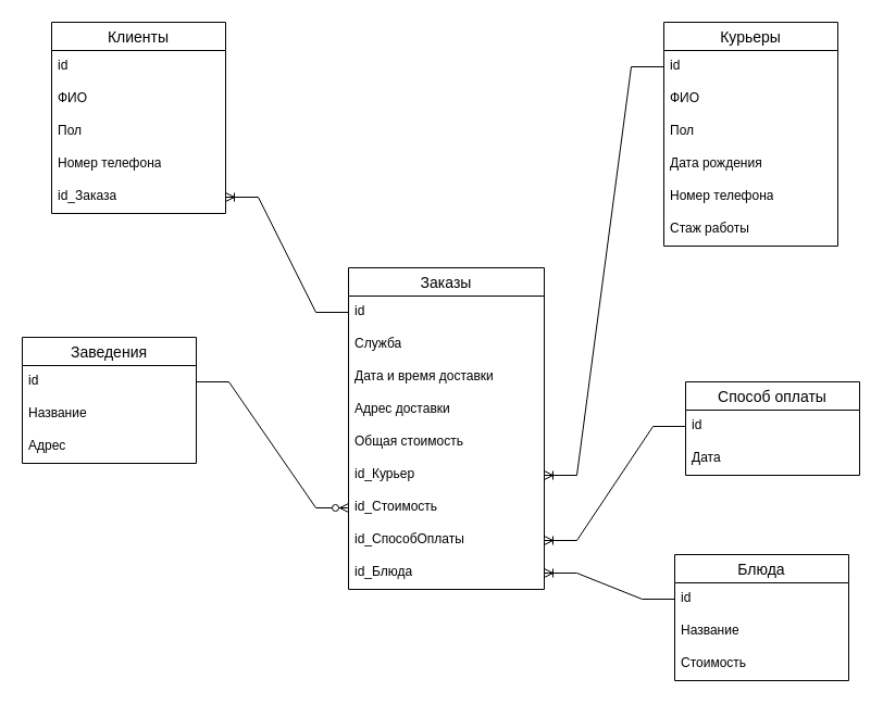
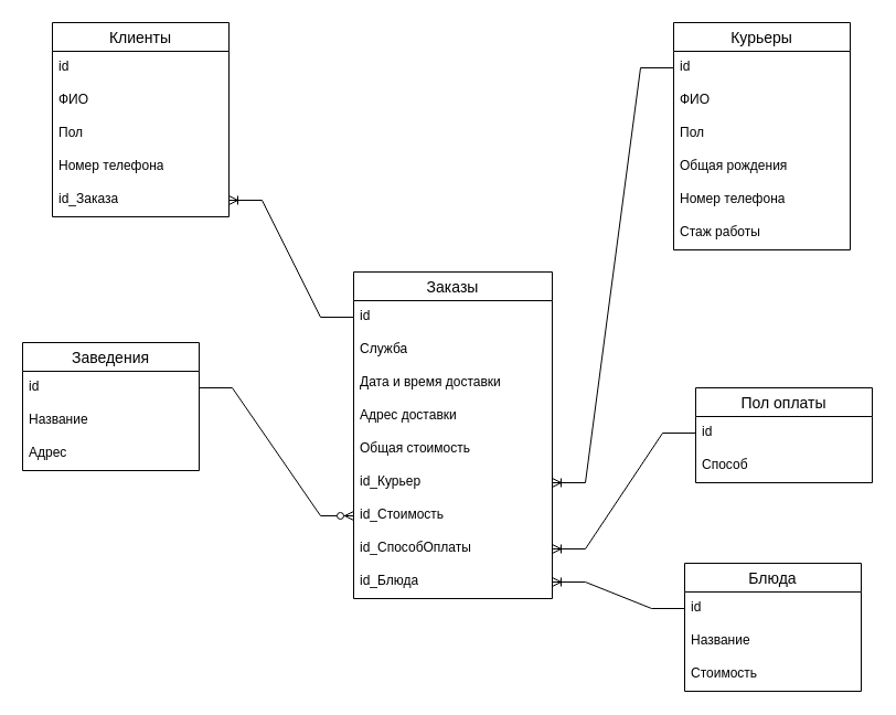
  <mxCell id="0" />
  <mxCell id="1" parent="0" />
  <mxCell id="2" value="Курьеры" style="swimlane;fontStyle=0;childLayout=stackLayout;horizontal=1;startSize=26;horizontalStack=0;resizeParent=1;resizeParentMax=0;resizeLast=0;collapsible=1;marginBottom=0;align=center;fontSize=14;" parent="1" vertex="1"><mxGeometry x="610" y="20" width="160" height="206" as="geometry" /></mxCell>
  <mxCell id="3" value="id" style="text;strokeColor=none;fillColor=none;spacingLeft=4;spacingRight=4;overflow=hidden;rotatable=0;points=[[0,0.5],[1,0.5]];portConstraint=eastwest;fontSize=12;whiteSpace=wrap;html=1;" parent="2" vertex="1"><mxGeometry y="26" width="160" height="30" as="geometry" /></mxCell>
  <mxCell id="4" value="ФИО" style="text;strokeColor=none;fillColor=none;spacingLeft=4;spacingRight=4;overflow=hidden;rotatable=0;points=[[0,0.5],[1,0.5]];portConstraint=eastwest;fontSize=12;whiteSpace=wrap;html=1;" parent="2" vertex="1"><mxGeometry y="56" width="160" height="30" as="geometry" /></mxCell>
  <mxCell id="5" value="Пол" style="text;strokeColor=none;fillColor=none;spacingLeft=4;spacingRight=4;overflow=hidden;rotatable=0;points=[[0,0.5],[1,0.5]];portConstraint=eastwest;fontSize=12;whiteSpace=wrap;html=1;" parent="2" vertex="1"><mxGeometry y="86" width="160" height="30" as="geometry" /></mxCell>
- <mxCell id="6" value="Дата рождения" style="text;strokeColor=none;fillColor=none;spacingLeft=4;spacingRight=4;overflow=hidden;rotatable=0;points=[[0,0.5],[1,0.5]];portConstraint=eastwest;fontSize=12;whiteSpace=wrap;html=1;" parent="2" vertex="1"><mxGeometry y="116" width="160" height="30" as="geometry" /></mxCell>
+ <mxCell id="6" value="Oбщая рождения" style="text;strokeColor=none;fillColor=none;spacingLeft=4;spacingRight=4;overflow=hidden;rotatable=0;points=[[0,0.5],[1,0.5]];portConstraint=eastwest;fontSize=12;whiteSpace=wrap;html=1;" parent="2" vertex="1"><mxGeometry y="116" width="160" height="30" as="geometry" /></mxCell>
  <mxCell id="7" value="Номер телефона" style="text;strokeColor=none;fillColor=none;spacingLeft=4;spacingRight=4;overflow=hidden;rotatable=0;points=[[0,0.5],[1,0.5]];portConstraint=eastwest;fontSize=12;whiteSpace=wrap;html=1;" vertex="1" parent="2"><mxGeometry y="146" width="160" height="30" as="geometry" /></mxCell>
  <mxCell id="8" value="Стаж работы" style="text;strokeColor=none;fillColor=none;spacingLeft=4;spacingRight=4;overflow=hidden;rotatable=0;points=[[0,0.5],[1,0.5]];portConstraint=eastwest;fontSize=12;whiteSpace=wrap;html=1;" parent="2" vertex="1"><mxGeometry y="176" width="160" height="30" as="geometry" /></mxCell>
  <mxCell id="9" value="Клиенты" style="swimlane;fontStyle=0;childLayout=stackLayout;horizontal=1;startSize=26;horizontalStack=0;resizeParent=1;resizeParentMax=0;resizeLast=0;collapsible=1;marginBottom=0;align=center;fontSize=14;" parent="1" vertex="1"><mxGeometry x="47" y="20" width="160" height="176" as="geometry" /></mxCell>
  <mxCell id="10" value="id" style="text;strokeColor=none;fillColor=none;spacingLeft=4;spacingRight=4;overflow=hidden;rotatable=0;points=[[0,0.5],[1,0.5]];portConstraint=eastwest;fontSize=12;whiteSpace=wrap;html=1;" parent="9" vertex="1"><mxGeometry y="26" width="160" height="30" as="geometry" /></mxCell>
  <mxCell id="11" value="ФИО" style="text;strokeColor=none;fillColor=none;spacingLeft=4;spacingRight=4;overflow=hidden;rotatable=0;points=[[0,0.5],[1,0.5]];portConstraint=eastwest;fontSize=12;whiteSpace=wrap;html=1;" parent="9" vertex="1"><mxGeometry y="56" width="160" height="30" as="geometry" /></mxCell>
  <mxCell id="12" value="Пол" style="text;strokeColor=none;fillColor=none;spacingLeft=4;spacingRight=4;overflow=hidden;rotatable=0;points=[[0,0.5],[1,0.5]];portConstraint=eastwest;fontSize=12;whiteSpace=wrap;html=1;" parent="9" vertex="1"><mxGeometry y="86" width="160" height="30" as="geometry" /></mxCell>
  <mxCell id="13" value="Номер телефона" style="text;strokeColor=none;fillColor=none;spacingLeft=4;spacingRight=4;overflow=hidden;rotatable=0;points=[[0,0.5],[1,0.5]];portConstraint=eastwest;fontSize=12;whiteSpace=wrap;html=1;" vertex="1" parent="9"><mxGeometry y="116" width="160" height="30" as="geometry" /></mxCell>
  <mxCell id="14" value="id_Заказа" style="text;strokeColor=none;fillColor=none;spacingLeft=4;spacingRight=4;overflow=hidden;rotatable=0;points=[[0,0.5],[1,0.5]];portConstraint=eastwest;fontSize=12;whiteSpace=wrap;html=1;" parent="9" vertex="1"><mxGeometry y="146" width="160" height="30" as="geometry" /></mxCell>
  <mxCell id="15" value="Заказы" style="swimlane;fontStyle=0;childLayout=stackLayout;horizontal=1;startSize=26;horizontalStack=0;resizeParent=1;resizeParentMax=0;resizeLast=0;collapsible=1;marginBottom=0;align=center;fontSize=14;" parent="1" vertex="1"><mxGeometry x="320" y="246" width="180" height="296" as="geometry" /></mxCell>
  <mxCell id="16" value="id" style="text;strokeColor=none;fillColor=none;spacingLeft=4;spacingRight=4;overflow=hidden;rotatable=0;points=[[0,0.5],[1,0.5]];portConstraint=eastwest;fontSize=12;whiteSpace=wrap;html=1;" parent="15" vertex="1"><mxGeometry y="26" width="180" height="30" as="geometry" /></mxCell>
  <mxCell id="17" value="Служба" style="text;strokeColor=none;fillColor=none;spacingLeft=4;spacingRight=4;overflow=hidden;rotatable=0;points=[[0,0.5],[1,0.5]];portConstraint=eastwest;fontSize=12;whiteSpace=wrap;html=1;" parent="15" vertex="1"><mxGeometry y="56" width="180" height="30" as="geometry" /></mxCell>
  <mxCell id="18" value="Дата и время доставки" style="text;strokeColor=none;fillColor=none;spacingLeft=4;spacingRight=4;overflow=hidden;rotatable=0;points=[[0,0.5],[1,0.5]];portConstraint=eastwest;fontSize=12;whiteSpace=wrap;html=1;" parent="15" vertex="1"><mxGeometry y="86" width="180" height="30" as="geometry" /></mxCell>
  <mxCell id="19" value="Адрес доставки" style="text;strokeColor=none;fillColor=none;spacingLeft=4;spacingRight=4;overflow=hidden;rotatable=0;points=[[0,0.5],[1,0.5]];portConstraint=eastwest;fontSize=12;whiteSpace=wrap;html=1;" parent="15" vertex="1"><mxGeometry y="116" width="180" height="30" as="geometry" /></mxCell>
  <mxCell id="20" value="Oбщая стоимость&lt;br&gt;" style="text;strokeColor=none;fillColor=none;spacingLeft=4;spacingRight=4;overflow=hidden;rotatable=0;points=[[0,0.5],[1,0.5]];portConstraint=eastwest;fontSize=12;whiteSpace=wrap;html=1;" vertex="1" parent="15"><mxGeometry y="146" width="180" height="30" as="geometry" /></mxCell>
  <mxCell id="21" value="id_Курьер" style="text;strokeColor=none;fillColor=none;spacingLeft=4;spacingRight=4;overflow=hidden;rotatable=0;points=[[0,0.5],[1,0.5]];portConstraint=eastwest;fontSize=12;whiteSpace=wrap;html=1;" vertex="1" parent="15"><mxGeometry y="176" width="180" height="30" as="geometry" /></mxCell>
  <mxCell id="22" value="id_Стоимость" style="text;strokeColor=none;fillColor=none;spacingLeft=4;spacingRight=4;overflow=hidden;rotatable=0;points=[[0,0.5],[1,0.5]];portConstraint=eastwest;fontSize=12;whiteSpace=wrap;html=1;" parent="15" vertex="1"><mxGeometry y="206" width="180" height="30" as="geometry" /></mxCell>
  <mxCell id="23" value="id_СпособОплаты" style="text;strokeColor=none;fillColor=none;spacingLeft=4;spacingRight=4;overflow=hidden;rotatable=0;points=[[0,0.5],[1,0.5]];portConstraint=eastwest;fontSize=12;whiteSpace=wrap;html=1;" parent="15" vertex="1"><mxGeometry y="236" width="180" height="30" as="geometry" /></mxCell>
  <mxCell id="24" value="id_Блюда" style="text;strokeColor=none;fillColor=none;spacingLeft=4;spacingRight=4;overflow=hidden;rotatable=0;points=[[0,0.5],[1,0.5]];portConstraint=eastwest;fontSize=12;whiteSpace=wrap;html=1;" parent="15" vertex="1"><mxGeometry y="266" width="180" height="30" as="geometry" /></mxCell>
  <mxCell id="25" value="" style="edgeStyle=entityRelationEdgeStyle;fontSize=12;html=1;endArrow=ERoneToMany;rounded=0;" parent="1" source="16" target="14" edge="1"><mxGeometry width="100" height="100" relative="1" as="geometry"><mxPoint x="311.92" y="338.99" as="sourcePoint" /><mxPoint x="220" y="270" as="targetPoint" /></mxGeometry></mxCell>
  <mxCell id="26" value="Блюда" style="swimlane;fontStyle=0;childLayout=stackLayout;horizontal=1;startSize=26;horizontalStack=0;resizeParent=1;resizeParentMax=0;resizeLast=0;collapsible=1;marginBottom=0;align=center;fontSize=14;" parent="1" vertex="1"><mxGeometry x="620" y="510" width="160" height="116" as="geometry" /></mxCell>
  <mxCell id="27" value="id" style="text;strokeColor=none;fillColor=none;spacingLeft=4;spacingRight=4;overflow=hidden;rotatable=0;points=[[0,0.5],[1,0.5]];portConstraint=eastwest;fontSize=12;whiteSpace=wrap;html=1;" parent="26" vertex="1"><mxGeometry y="26" width="160" height="30" as="geometry" /></mxCell>
  <mxCell id="28" value="Название" style="text;strokeColor=none;fillColor=none;spacingLeft=4;spacingRight=4;overflow=hidden;rotatable=0;points=[[0,0.5],[1,0.5]];portConstraint=eastwest;fontSize=12;whiteSpace=wrap;html=1;" parent="26" vertex="1"><mxGeometry y="56" width="160" height="30" as="geometry" /></mxCell>
  <mxCell id="29" value="Стоимость" style="text;strokeColor=none;fillColor=none;spacingLeft=4;spacingRight=4;overflow=hidden;rotatable=0;points=[[0,0.5],[1,0.5]];portConstraint=eastwest;fontSize=12;whiteSpace=wrap;html=1;" parent="26" vertex="1"><mxGeometry y="86" width="160" height="30" as="geometry" /></mxCell>
  <mxCell id="30" value="" style="edgeStyle=entityRelationEdgeStyle;fontSize=12;html=1;endArrow=ERoneToMany;rounded=0;" parent="1" source="27" target="24" edge="1"><mxGeometry width="100" height="100" relative="1" as="geometry"><mxPoint x="-40" y="320" as="sourcePoint" /><mxPoint x="-160" y="290" as="targetPoint" /></mxGeometry></mxCell>
  <mxCell id="31" value="" style="edgeStyle=entityRelationEdgeStyle;fontSize=12;html=1;endArrow=ERzeroToMany;endFill=1;rounded=0;" parent="1" source="33" target="22" edge="1"><mxGeometry width="100" height="100" relative="1" as="geometry"><mxPoint x="40" y="320" as="sourcePoint" /><mxPoint x="-160" y="190" as="targetPoint" /></mxGeometry></mxCell>
  <mxCell id="32" value="Заведения" style="swimlane;fontStyle=0;childLayout=stackLayout;horizontal=1;startSize=26;horizontalStack=0;resizeParent=1;resizeParentMax=0;resizeLast=0;collapsible=1;marginBottom=0;align=center;fontSize=14;" parent="1" vertex="1"><mxGeometry x="20" y="310" width="160" height="116" as="geometry" /></mxCell>
  <mxCell id="33" value="id" style="text;strokeColor=none;fillColor=none;spacingLeft=4;spacingRight=4;overflow=hidden;rotatable=0;points=[[0,0.5],[1,0.5]];portConstraint=eastwest;fontSize=12;whiteSpace=wrap;html=1;" parent="32" vertex="1"><mxGeometry y="26" width="160" height="30" as="geometry" /></mxCell>
  <mxCell id="34" value="Название" style="text;strokeColor=none;fillColor=none;spacingLeft=4;spacingRight=4;overflow=hidden;rotatable=0;points=[[0,0.5],[1,0.5]];portConstraint=eastwest;fontSize=12;whiteSpace=wrap;html=1;" parent="32" vertex="1"><mxGeometry y="56" width="160" height="30" as="geometry" /></mxCell>
  <mxCell id="35" value="Адрес" style="text;strokeColor=none;fillColor=none;spacingLeft=4;spacingRight=4;overflow=hidden;rotatable=0;points=[[0,0.5],[1,0.5]];portConstraint=eastwest;fontSize=12;whiteSpace=wrap;html=1;" parent="32" vertex="1"><mxGeometry y="86" width="160" height="30" as="geometry" /></mxCell>
  <mxCell id="36" value="" style="edgeStyle=entityRelationEdgeStyle;fontSize=12;html=1;endArrow=ERoneToMany;rounded=0;" edge="1" parent="1" source="3" target="21"><mxGeometry width="100" height="100" relative="1" as="geometry"><mxPoint x="60" y="330" as="sourcePoint" /><mxPoint x="160" y="230" as="targetPoint" /></mxGeometry></mxCell>
- <mxCell id="37" value="Способ оплаты" style="swimlane;fontStyle=0;childLayout=stackLayout;horizontal=1;startSize=26;horizontalStack=0;resizeParent=1;resizeParentMax=0;resizeLast=0;collapsible=1;marginBottom=0;align=center;fontSize=14;" vertex="1" parent="1"><mxGeometry x="630" y="351" width="160" height="86" as="geometry" /></mxCell>
+ <mxCell id="37" value="Пол оплаты" style="swimlane;fontStyle=0;childLayout=stackLayout;horizontal=1;startSize=26;horizontalStack=0;resizeParent=1;resizeParentMax=0;resizeLast=0;collapsible=1;marginBottom=0;align=center;fontSize=14;" vertex="1" parent="1"><mxGeometry x="630" y="351" width="160" height="86" as="geometry" /></mxCell>
  <mxCell id="38" value="id" style="text;strokeColor=none;fillColor=none;spacingLeft=4;spacingRight=4;overflow=hidden;rotatable=0;points=[[0,0.5],[1,0.5]];portConstraint=eastwest;fontSize=12;whiteSpace=wrap;html=1;" vertex="1" parent="37"><mxGeometry y="26" width="160" height="30" as="geometry" /></mxCell>
- <mxCell id="39" value="Дата" style="text;strokeColor=none;fillColor=none;spacingLeft=4;spacingRight=4;overflow=hidden;rotatable=0;points=[[0,0.5],[1,0.5]];portConstraint=eastwest;fontSize=12;whiteSpace=wrap;html=1;" vertex="1" parent="37"><mxGeometry y="56" width="160" height="30" as="geometry" /></mxCell>
+ <mxCell id="39" value="Способ" style="text;strokeColor=none;fillColor=none;spacingLeft=4;spacingRight=4;overflow=hidden;rotatable=0;points=[[0,0.5],[1,0.5]];portConstraint=eastwest;fontSize=12;whiteSpace=wrap;html=1;" vertex="1" parent="37"><mxGeometry y="56" width="160" height="30" as="geometry" /></mxCell>
  <mxCell id="40" value="" style="edgeStyle=entityRelationEdgeStyle;fontSize=12;html=1;endArrow=ERoneToMany;rounded=0;" edge="1" parent="1" source="38" target="23"><mxGeometry width="100" height="100" relative="1" as="geometry"><mxPoint x="240" y="430" as="sourcePoint" /><mxPoint x="340" y="330" as="targetPoint" /></mxGeometry></mxCell>
